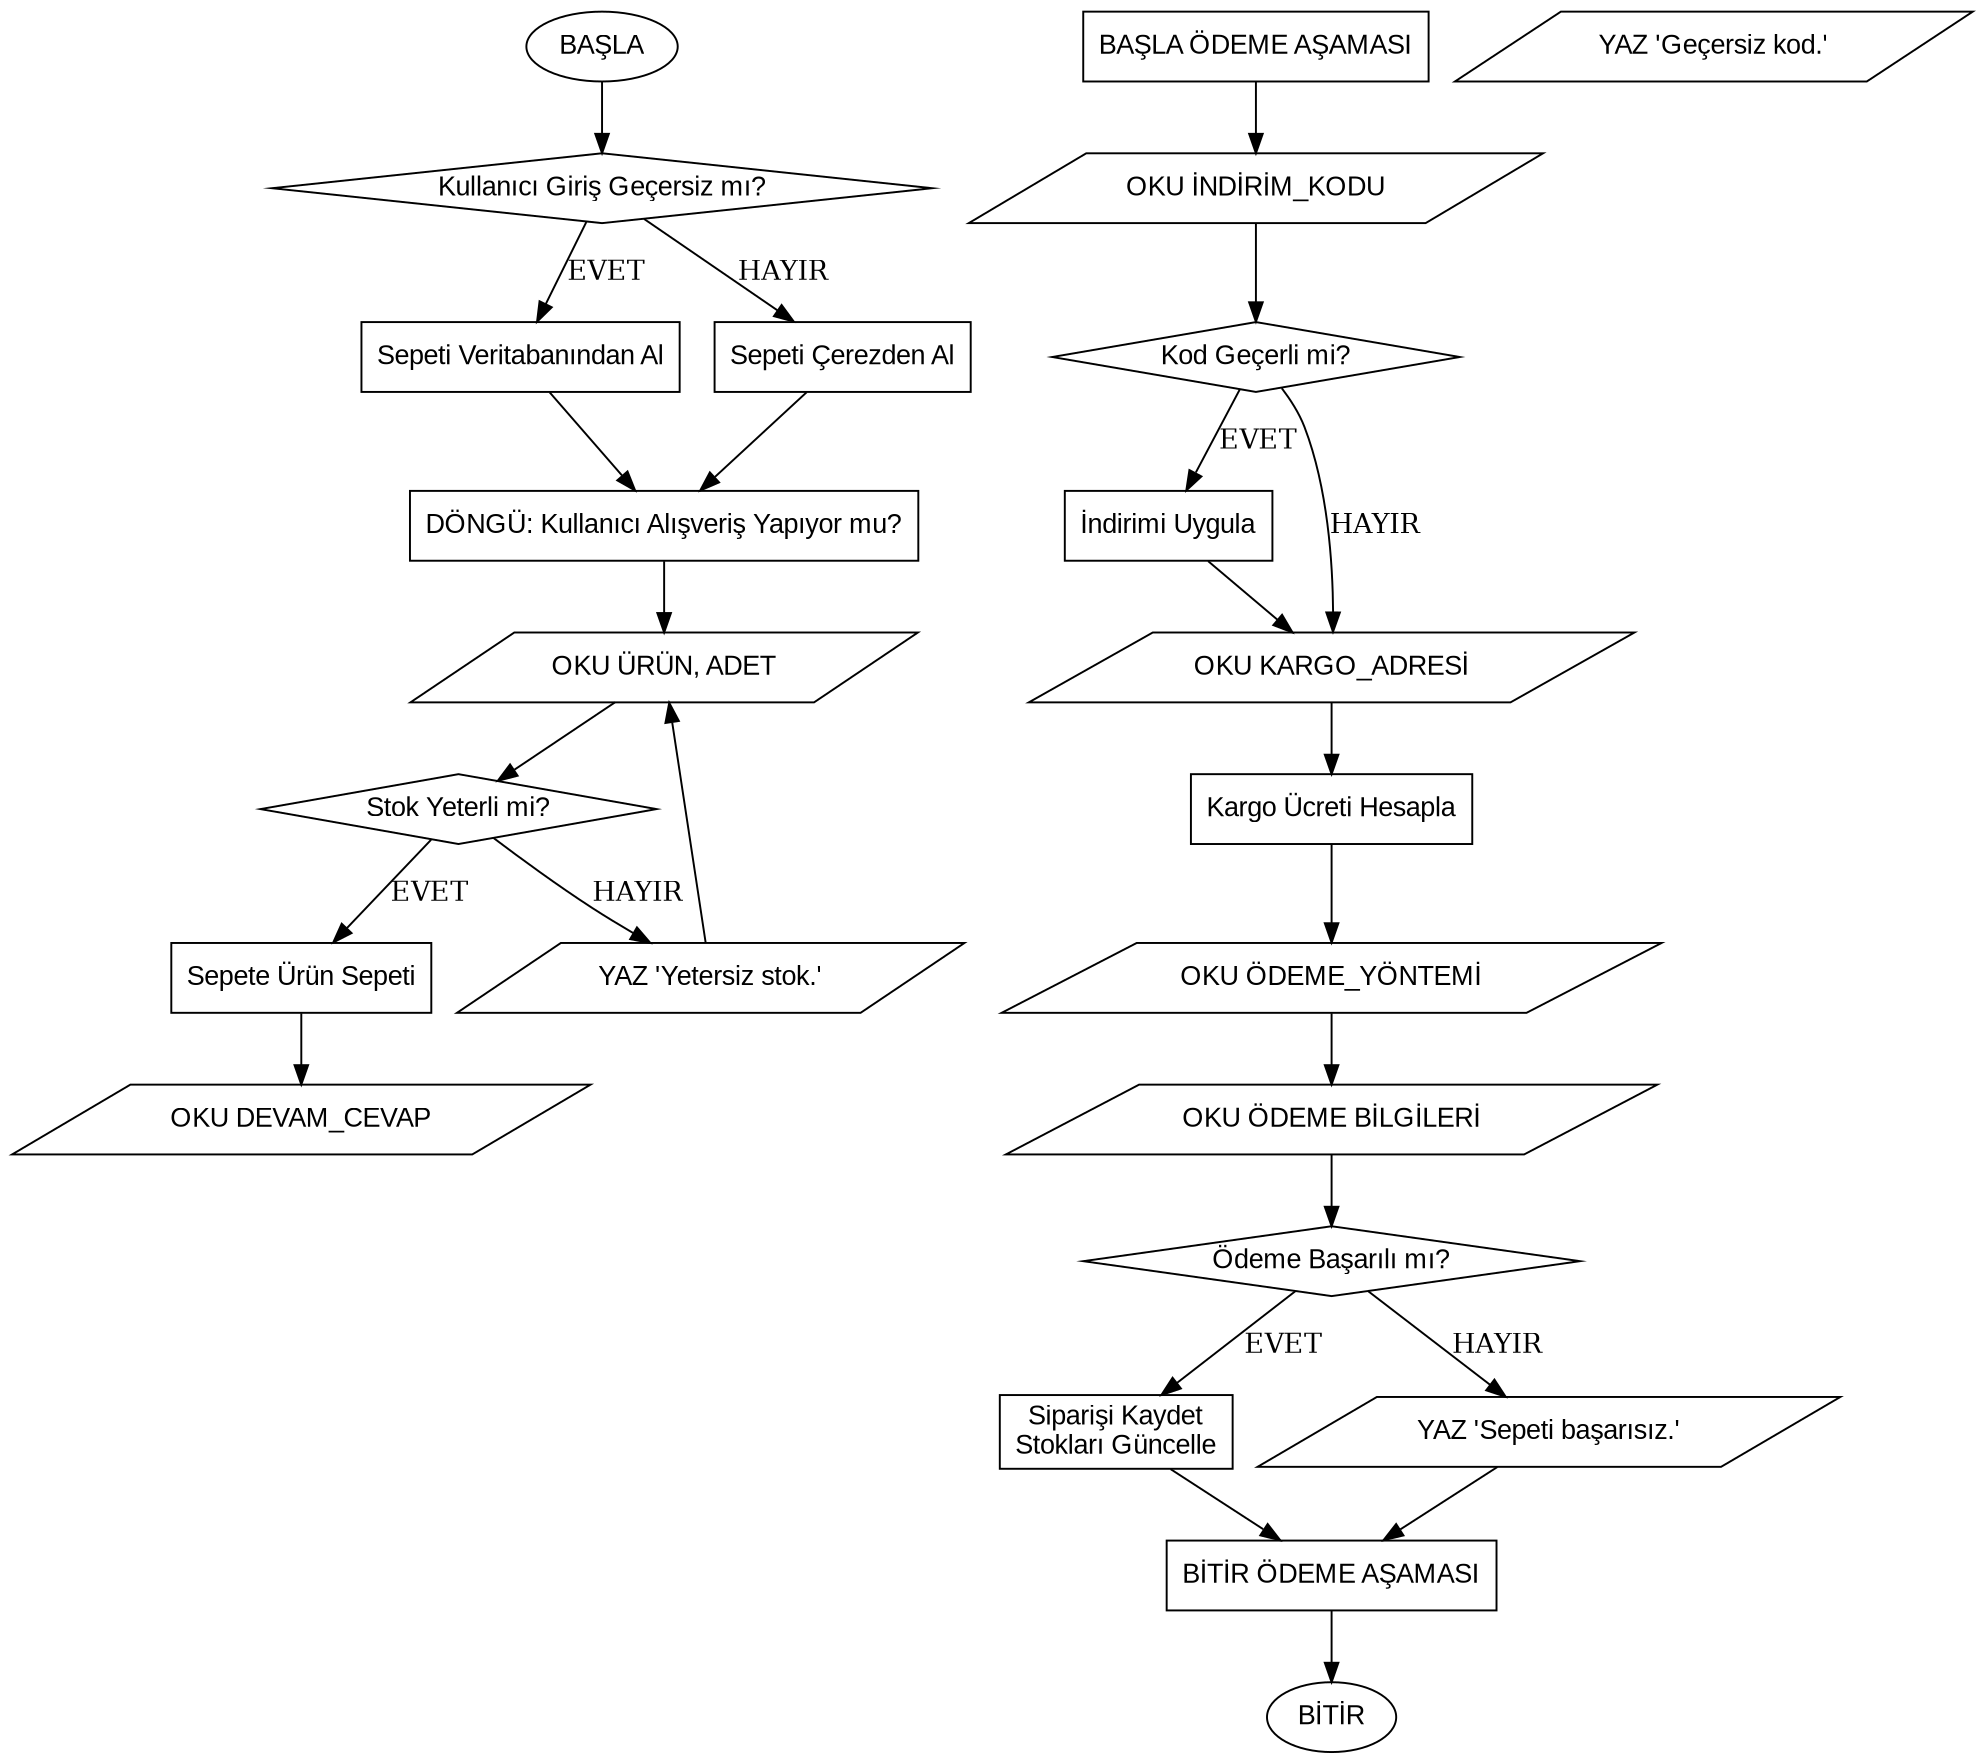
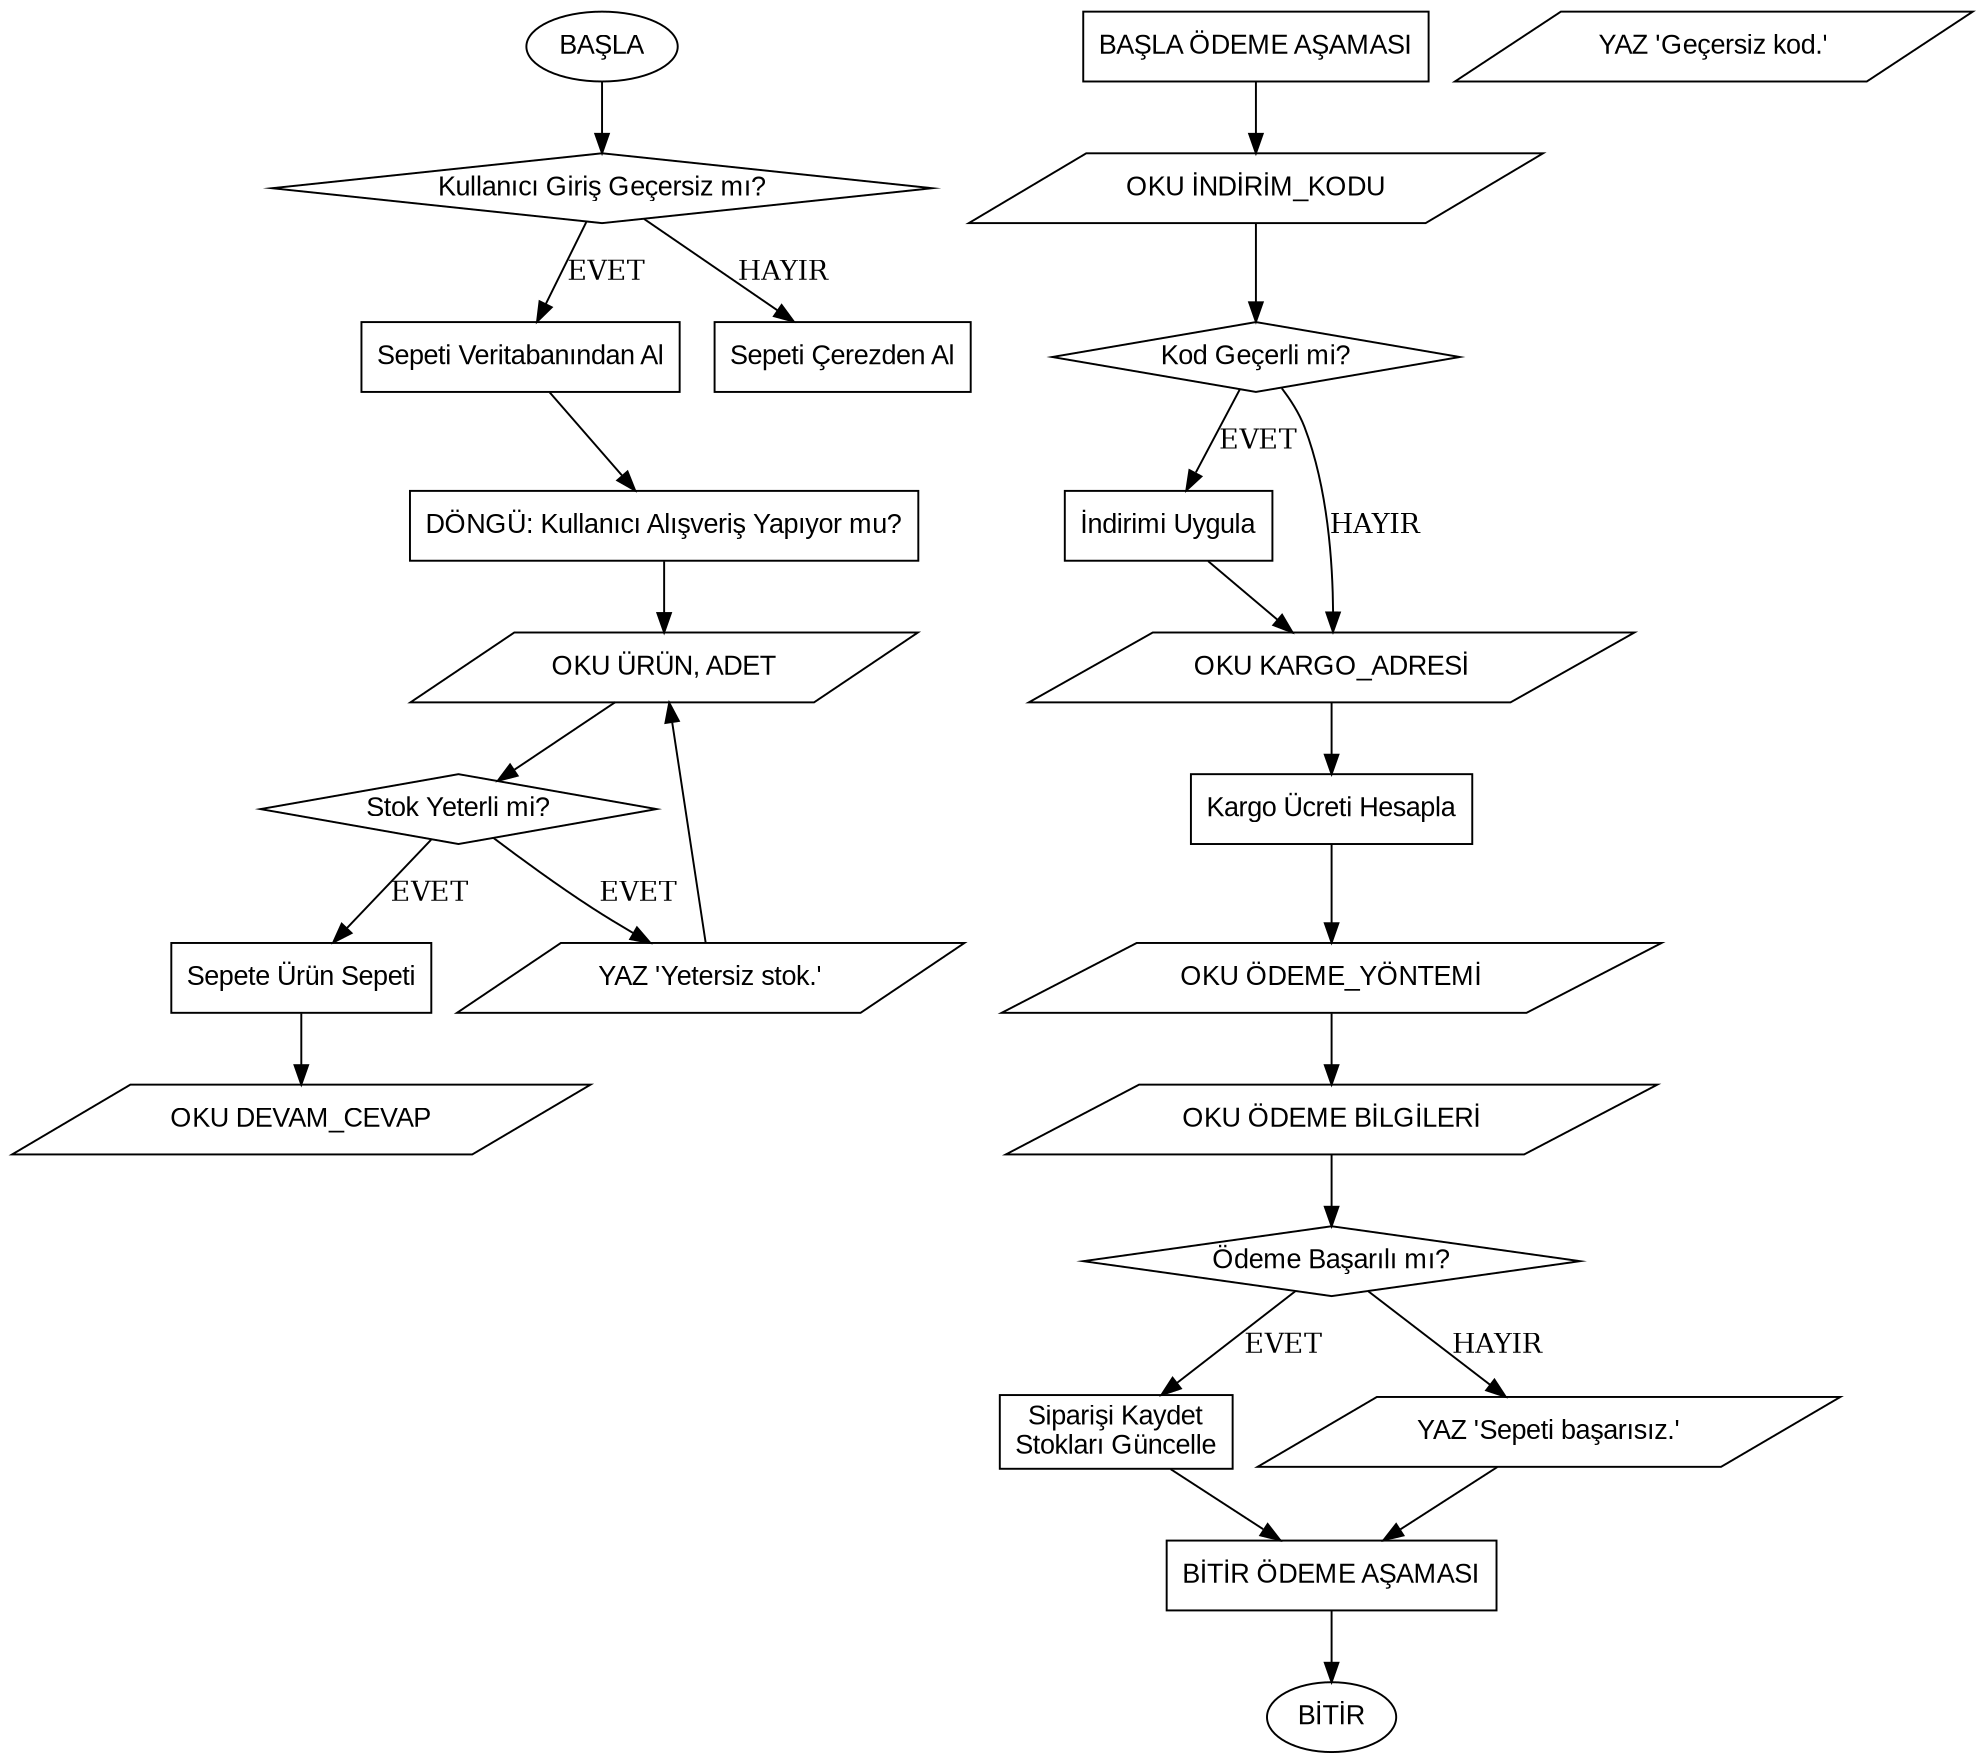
  digraph {
    rankdir=TB
    node [fontname=Arial shape=box]
    n1 [label="BAŞLA" shape=oval]
    n2 [label="Kullanıcı Giriş Geçersiz mı?" shape=diamond]
    n3 [label="Sepeti Veritabanından Al"]
    n4 [label="Sepeti Çerezden Al"]
    n5 [label="BİTİR" shape=oval]
    n6 [label="DÖNGÜ: Kullanıcı Alışveriş Yapıyor mu?"]
    n7 [label="OKU ÜRÜN, ADET" shape=parallelogram]
    n8 [label="Stok Yeterli mi?" shape=diamond]
    n9 [label="Sepete Ürün Sepeti"]
    n10 [label="YAZ 'Yetersiz stok.'" shape=parallelogram]
    n11 [label="OKU DEVAM_CEVAP" shape=parallelogram]
    n12 [label="BAŞLA ÖDEME AŞAMASI"]
    n13 [label="OKU İNDİRİM_KODU" shape=parallelogram]
    n14 [label="Kod Geçerli mi?" shape=diamond]
    n15 [label="İndirimi Uygula"]
    n16 [label="OKU KARGO_ADRESİ" shape=parallelogram]
    n17 [label="Kargo Ücreti Hesapla"]
    n18 [label="YAZ 'Geçersiz kod.'" shape=parallelogram]
    n19 [label="OKU ÖDEME_YÖNTEMİ" shape=parallelogram]
    n20 [label="OKU ÖDEME BİLGİLERİ" shape=parallelogram]
    n21 [label="Ödeme Başarılı mı?" shape=diamond]
    n22 [label="Siparişi Kaydet\nStokları Güncelle"]
    n23 [label="YAZ 'Sepeti başarısız.'" shape=parallelogram]
    n24 [label="BİTİR ÖDEME AŞAMASI"]
    n1 -> n2
    n2 -> n3 [label=EVET]
    n2 -> n4 [label=HAYIR]
    n3 -> n6
-   n4 -> n6
    n6 -> n7
    n7 -> n8
    n8 -> n9 [label=EVET]
-   n8 -> n10 [label=HAYIR]
+   n8 -> n10 [label=EVET]
    n9 -> n11
    n10 -> n7
    n12 -> n13
    n13 -> n14
    n14 -> n15 [label=EVET]
    n14 -> n16 [label=HAYIR]
    n15 -> n16
    n16 -> n17
    n17 -> n19
    n19 -> n20
    n20 -> n21
    n21 -> n22 [label=EVET]
    n21 -> n23 [label=HAYIR]
    n22 -> n24
    n23 -> n24
    n24 -> n5
  }
